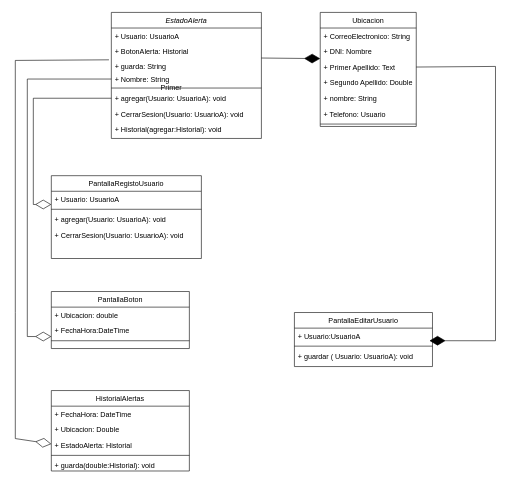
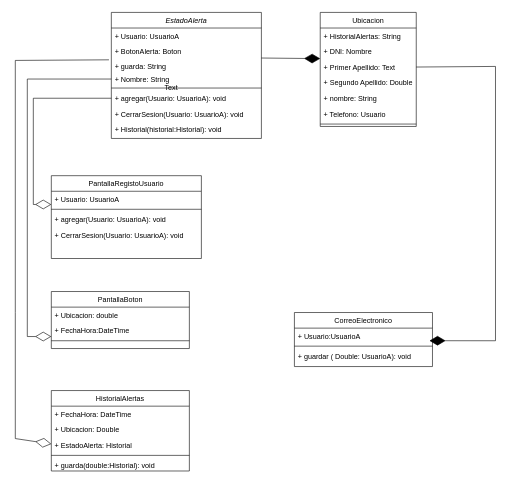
  <mxCell id="0" />
  <mxCell id="1" parent="0" />
  <mxCell id="2" value="EstadoAlerta" style="swimlane;fontStyle=2;align=center;verticalAlign=top;childLayout=stackLayout;horizontal=1;startSize=26;horizontalStack=0;resizeParent=1;resizeLast=0;collapsible=1;marginBottom=0;rounded=0;shadow=0;strokeWidth=1;direction=east;" parent="1" vertex="1"><mxGeometry x="180" y="20" width="250" height="210" as="geometry"><mxRectangle x="230" y="140" width="160" height="26" as="alternateBounds" /></mxGeometry></mxCell>
  <mxCell id="3" value="+ Usuario: UsuarioA" style="text;align=left;verticalAlign=top;spacingLeft=4;spacingRight=4;overflow=hidden;rotatable=0;points=[[0,0.5],[1,0.5]];portConstraint=eastwest;" parent="2" vertex="1"><mxGeometry y="26" width="250" height="26" as="geometry" /></mxCell>
- <mxCell id="4" value="+ BotonAlerta: Historial" style="text;align=left;verticalAlign=top;spacingLeft=4;spacingRight=4;overflow=hidden;rotatable=0;points=[[0,0.5],[1,0.5]];portConstraint=eastwest;rounded=0;shadow=0;html=0;" parent="2" vertex="1"><mxGeometry y="52" width="250" height="26" as="geometry" /></mxCell>
+ <mxCell id="4" value="+ BotonAlerta: Boton" style="text;align=left;verticalAlign=top;spacingLeft=4;spacingRight=4;overflow=hidden;rotatable=0;points=[[0,0.5],[1,0.5]];portConstraint=eastwest;rounded=0;shadow=0;html=0;" parent="2" vertex="1"><mxGeometry y="52" width="250" height="26" as="geometry" /></mxCell>
  <mxCell id="5" value="+ guarda: String" style="text;align=left;verticalAlign=middle;spacingLeft=4;spacingRight=4;overflow=hidden;rotatable=0;points=[[0,0.5],[1,0.5]];portConstraint=eastwest;rounded=0;shadow=0;html=0;" parent="2" vertex="1"><mxGeometry y="78" width="250" height="22" as="geometry" /></mxCell>
  <mxCell id="6" value="+ Nombre: String" style="text;align=left;verticalAlign=middle;spacingLeft=4;spacingRight=4;overflow=hidden;rotatable=0;points=[[0,0.5],[1,0.5]];portConstraint=eastwest;rounded=0;shadow=0;html=0;" parent="2" vertex="1"><mxGeometry y="100" width="250" height="22" as="geometry" /></mxCell>
  <mxCell id="7" value="" style="line;html=1;strokeWidth=1;align=left;verticalAlign=middle;spacingTop=-1;spacingLeft=3;spacingRight=3;rotatable=0;labelPosition=right;points=[];portConstraint=eastwest;" parent="2" vertex="1"><mxGeometry y="122" width="250" height="8" as="geometry" /></mxCell>
  <mxCell id="8" value="+ agregar(Usuario: UsuarioA): void" style="text;align=left;verticalAlign=top;spacingLeft=4;spacingRight=4;overflow=hidden;rotatable=0;points=[[0,0.5],[1,0.5]];portConstraint=eastwest;" parent="2" vertex="1"><mxGeometry y="130" width="250" height="26" as="geometry" /></mxCell>
  <mxCell id="9" value="+ CerrarSesion(Usuario: UsuarioA): void" style="text;align=left;verticalAlign=top;spacingLeft=4;spacingRight=4;overflow=hidden;rotatable=0;points=[[0,0.5],[1,0.5]];portConstraint=eastwest;" vertex="1" parent="2"><mxGeometry y="156" width="250" height="26" as="geometry" /></mxCell>
- <mxCell id="10" value="+ Historial(agregar:Historial): void" style="text;align=left;verticalAlign=top;spacingLeft=4;spacingRight=4;overflow=hidden;rotatable=0;points=[[0,0.5],[1,0.5]];portConstraint=eastwest;" parent="2" vertex="1"><mxGeometry y="182" width="250" height="26" as="geometry" /></mxCell>
+ <mxCell id="10" value="+ Historial(historial:Historial): void" style="text;align=left;verticalAlign=top;spacingLeft=4;spacingRight=4;overflow=hidden;rotatable=0;points=[[0,0.5],[1,0.5]];portConstraint=eastwest;" parent="2" vertex="1"><mxGeometry y="182" width="250" height="26" as="geometry" /></mxCell>
  <mxCell id="11" value="PantallaRegistoUsuario" style="swimlane;fontStyle=0;align=center;verticalAlign=top;childLayout=stackLayout;horizontal=1;startSize=26;horizontalStack=0;resizeParent=1;resizeLast=0;collapsible=1;marginBottom=0;rounded=0;shadow=0;strokeWidth=1;" parent="1" vertex="1"><mxGeometry x="80" y="292" width="250" height="138" as="geometry"><mxRectangle x="130" y="380" width="160" height="26" as="alternateBounds" /></mxGeometry></mxCell>
  <mxCell id="12" value="+ Usuario: UsuarioA" style="text;align=left;verticalAlign=top;spacingLeft=4;spacingRight=4;overflow=hidden;rotatable=0;points=[[0,0.5],[1,0.5]];portConstraint=eastwest;" parent="11" vertex="1"><mxGeometry y="26" width="250" height="26" as="geometry" /></mxCell>
  <mxCell id="13" value="" style="line;html=1;strokeWidth=1;align=left;verticalAlign=middle;spacingTop=-1;spacingLeft=3;spacingRight=3;rotatable=0;labelPosition=right;points=[];portConstraint=eastwest;" parent="11" vertex="1"><mxGeometry y="52" width="250" height="8" as="geometry" /></mxCell>
  <mxCell id="14" value="+ agregar(Usuario: UsuarioA): void" style="text;align=left;verticalAlign=top;spacingLeft=4;spacingRight=4;overflow=hidden;rotatable=0;points=[[0,0.5],[1,0.5]];portConstraint=eastwest;fontStyle=0" parent="11" vertex="1"><mxGeometry y="60" width="250" height="26" as="geometry" /></mxCell>
  <mxCell id="15" value="+ CerrarSesion(Usuario: UsuarioA): void" style="text;align=left;verticalAlign=top;spacingLeft=4;spacingRight=4;overflow=hidden;rotatable=0;points=[[0,0.5],[1,0.5]];portConstraint=eastwest;" parent="11" vertex="1"><mxGeometry y="86" width="250" height="26" as="geometry" /></mxCell>
  <mxCell id="16" value="Ubicacion" style="swimlane;fontStyle=0;align=center;verticalAlign=top;childLayout=stackLayout;horizontal=1;startSize=26;horizontalStack=0;resizeParent=1;resizeLast=0;collapsible=1;marginBottom=0;rounded=0;shadow=0;strokeWidth=1;" parent="1" vertex="1"><mxGeometry x="528" y="20" width="160" height="190" as="geometry"><mxRectangle x="508" y="120" width="160" height="26" as="alternateBounds" /></mxGeometry></mxCell>
- <mxCell id="17" value="+ CorreoElectronico: String" style="text;align=left;verticalAlign=top;spacingLeft=4;spacingRight=4;overflow=hidden;rotatable=0;points=[[0,0.5],[1,0.5]];portConstraint=eastwest;" parent="16" vertex="1"><mxGeometry y="26" width="160" height="26" as="geometry" /></mxCell>
+ <mxCell id="17" value="+ HistorialAlertas: String" style="text;align=left;verticalAlign=top;spacingLeft=4;spacingRight=4;overflow=hidden;rotatable=0;points=[[0,0.5],[1,0.5]];portConstraint=eastwest;" parent="16" vertex="1"><mxGeometry y="26" width="160" height="26" as="geometry" /></mxCell>
  <mxCell id="18" value="+ DNI: Nombre" style="text;align=left;verticalAlign=top;spacingLeft=4;spacingRight=4;overflow=hidden;rotatable=0;points=[[0,0.5],[1,0.5]];portConstraint=eastwest;" vertex="1" parent="16"><mxGeometry y="52" width="160" height="26" as="geometry" /></mxCell>
  <mxCell id="19" value="+ Primer Apellido: Text" style="text;align=left;verticalAlign=top;spacingLeft=4;spacingRight=4;overflow=hidden;rotatable=0;points=[[0,0.5],[1,0.5]];portConstraint=eastwest;rounded=0;shadow=0;html=0;" parent="16" vertex="1"><mxGeometry y="78" width="160" height="26" as="geometry" /></mxCell>
  <mxCell id="20" value="+ Segundo Apellido: Double" style="text;align=left;verticalAlign=top;spacingLeft=4;spacingRight=4;overflow=hidden;rotatable=0;points=[[0,0.5],[1,0.5]];portConstraint=eastwest;rounded=0;shadow=0;html=0;" parent="16" vertex="1"><mxGeometry y="104" width="160" height="26" as="geometry" /></mxCell>
  <mxCell id="21" value="+ nombre: String" style="text;align=left;verticalAlign=top;spacingLeft=4;spacingRight=4;overflow=hidden;rotatable=0;points=[[0,0.5],[1,0.5]];portConstraint=eastwest;" vertex="1" parent="16"><mxGeometry y="130" width="160" height="26" as="geometry" /></mxCell>
  <mxCell id="22" value="+ Telefono: Usuario" style="text;align=left;verticalAlign=top;spacingLeft=4;spacingRight=4;overflow=hidden;rotatable=0;points=[[0,0.5],[1,0.5]];portConstraint=eastwest;rounded=0;shadow=0;html=0;" vertex="1" parent="16"><mxGeometry y="156" width="160" height="26" as="geometry" /></mxCell>
  <mxCell id="23" value="" style="line;html=1;strokeWidth=1;align=left;verticalAlign=middle;spacingTop=-1;spacingLeft=3;spacingRight=3;rotatable=0;labelPosition=right;points=[];portConstraint=eastwest;" parent="16" vertex="1"><mxGeometry y="182" width="160" height="8" as="geometry" /></mxCell>
  <mxCell id="24" value="PantallaBoton" style="swimlane;fontStyle=0;align=center;verticalAlign=top;childLayout=stackLayout;horizontal=1;startSize=26;horizontalStack=0;resizeParent=1;resizeLast=0;collapsible=1;marginBottom=0;rounded=0;shadow=0;strokeWidth=1;" parent="1" vertex="1"><mxGeometry x="80" y="485" width="230" height="95" as="geometry"><mxRectangle x="130" y="380" width="160" height="26" as="alternateBounds" /></mxGeometry></mxCell>
  <mxCell id="25" value="+ Ubicacion: double" style="text;align=left;verticalAlign=top;spacingLeft=4;spacingRight=4;overflow=hidden;rotatable=0;points=[[0,0.5],[1,0.5]];portConstraint=eastwest;" parent="24" vertex="1"><mxGeometry y="26" width="230" height="26" as="geometry" /></mxCell>
  <mxCell id="26" value="+ FechaHora:DateTime" style="text;align=left;verticalAlign=top;spacingLeft=4;spacingRight=4;overflow=hidden;rotatable=0;points=[[0,0.5],[1,0.5]];portConstraint=eastwest;" vertex="1" parent="24"><mxGeometry y="52" width="230" height="26" as="geometry" /></mxCell>
  <mxCell id="27" value="" style="line;html=1;strokeWidth=1;align=left;verticalAlign=middle;spacingTop=-1;spacingLeft=3;spacingRight=3;rotatable=0;labelPosition=right;points=[];portConstraint=eastwest;" parent="24" vertex="1"><mxGeometry y="78" width="230" height="8" as="geometry" /></mxCell>
- <mxCell id="28" value="PantallaEditarUsuario" style="swimlane;fontStyle=0;align=center;verticalAlign=top;childLayout=stackLayout;horizontal=1;startSize=26;horizontalStack=0;resizeParent=1;resizeLast=0;collapsible=1;marginBottom=0;rounded=0;shadow=0;strokeWidth=1;" parent="1" vertex="1"><mxGeometry x="485" y="520" width="230" height="90" as="geometry"><mxRectangle x="130" y="380" width="160" height="26" as="alternateBounds" /></mxGeometry></mxCell>
+ <mxCell id="28" value="CorreoElectronico" style="swimlane;fontStyle=0;align=center;verticalAlign=top;childLayout=stackLayout;horizontal=1;startSize=26;horizontalStack=0;resizeParent=1;resizeLast=0;collapsible=1;marginBottom=0;rounded=0;shadow=0;strokeWidth=1;" parent="1" vertex="1"><mxGeometry x="485" y="520" width="230" height="90" as="geometry"><mxRectangle x="130" y="380" width="160" height="26" as="alternateBounds" /></mxGeometry></mxCell>
  <mxCell id="29" value="+ Usuario:UsuarioA" style="text;align=left;verticalAlign=top;spacingLeft=4;spacingRight=4;overflow=hidden;rotatable=0;points=[[0,0.5],[1,0.5]];portConstraint=eastwest;" parent="28" vertex="1"><mxGeometry y="26" width="230" height="26" as="geometry" /></mxCell>
  <mxCell id="30" value="" style="line;html=1;strokeWidth=1;align=left;verticalAlign=middle;spacingTop=-1;spacingLeft=3;spacingRight=3;rotatable=0;labelPosition=right;points=[];portConstraint=eastwest;" parent="28" vertex="1"><mxGeometry y="52" width="230" height="8" as="geometry" /></mxCell>
- <mxCell id="31" value="+ guardar ( Usuario: UsuarioA): void" style="text;align=left;verticalAlign=top;spacingLeft=4;spacingRight=4;overflow=hidden;rotatable=0;points=[[0,0.5],[1,0.5]];portConstraint=eastwest;" parent="28" vertex="1"><mxGeometry y="60" width="230" height="26" as="geometry" /></mxCell>
+ <mxCell id="31" value="+ guardar ( Double: UsuarioA): void" style="text;align=left;verticalAlign=top;spacingLeft=4;spacingRight=4;overflow=hidden;rotatable=0;points=[[0,0.5],[1,0.5]];portConstraint=eastwest;" parent="28" vertex="1"><mxGeometry y="60" width="230" height="26" as="geometry" /></mxCell>
  <mxCell id="32" value="" style="endArrow=diamondThin;endFill=1;endSize=24;html=1;rounded=0;entryX=0.978;entryY=0.538;entryDx=0;entryDy=0;entryPerimeter=0;exitX=1;exitY=0.5;exitDx=0;exitDy=0;" parent="1" source="19" edge="1"><mxGeometry width="160" relative="1" as="geometry"><mxPoint x="692" y="-140.002" as="sourcePoint" /><mxPoint x="709.94" y="566.988" as="targetPoint" /><Array as="points"><mxPoint x="820" y="110" /><mxPoint x="820" y="567" /></Array></mxGeometry></mxCell>
  <mxCell id="33" value="" style="endArrow=diamondThin;endFill=0;endSize=24;html=1;rounded=0;exitX=0;exitY=0.5;exitDx=0;exitDy=0;" parent="1" edge="1"><mxGeometry width="160" relative="1" as="geometry"><mxPoint x="180" y="131" as="sourcePoint" /><mxPoint x="80" y="560" as="targetPoint" /><Array as="points"><mxPoint x="40" y="131" /><mxPoint x="40" y="560" /></Array></mxGeometry></mxCell>
  <mxCell id="34" value="" style="endArrow=diamondThin;endFill=0;endSize=24;html=1;rounded=0;exitX=0;exitY=0.5;exitDx=0;exitDy=0;" parent="1" source="8" edge="1"><mxGeometry width="160" relative="1" as="geometry"><mxPoint x="-80" y="340" as="sourcePoint" /><mxPoint x="80" y="340" as="targetPoint" /><Array as="points"><mxPoint x="50" y="163" /><mxPoint x="50" y="340" /></Array></mxGeometry></mxCell>
- <mxCell id="35" value="Primer" style="text;html=1;strokeColor=none;fillColor=none;align=center;verticalAlign=middle;whiteSpace=wrap;rounded=0;" vertex="1" parent="1"><mxGeometry x="250" y="130" width="60" height="30" as="geometry" /></mxCell>
+ <mxCell id="35" value="Text" style="text;html=1;strokeColor=none;fillColor=none;align=center;verticalAlign=middle;whiteSpace=wrap;rounded=0;" vertex="1" parent="1"><mxGeometry x="250" y="130" width="60" height="30" as="geometry" /></mxCell>
  <mxCell id="36" value="" style="endArrow=diamondThin;endFill=1;endSize=24;html=1;rounded=0;exitX=1;exitY=0.923;exitDx=0;exitDy=0;exitPerimeter=0;" parent="1" edge="1" source="4"><mxGeometry width="160" relative="1" as="geometry"><mxPoint x="438" y="97" as="sourcePoint" /><mxPoint x="528" y="97" as="targetPoint" /></mxGeometry></mxCell>
  <mxCell id="37" value="HistorialAlertas" style="swimlane;fontStyle=0;align=center;verticalAlign=top;childLayout=stackLayout;horizontal=1;startSize=26;horizontalStack=0;resizeParent=1;resizeLast=0;collapsible=1;marginBottom=0;rounded=0;shadow=0;strokeWidth=1;" vertex="1" parent="1"><mxGeometry x="80" y="650" width="230" height="134" as="geometry"><mxRectangle x="130" y="380" width="160" height="26" as="alternateBounds" /></mxGeometry></mxCell>
  <mxCell id="38" value="+ FechaHora: DateTime" style="text;align=left;verticalAlign=top;spacingLeft=4;spacingRight=4;overflow=hidden;rotatable=0;points=[[0,0.5],[1,0.5]];portConstraint=eastwest;" vertex="1" parent="37"><mxGeometry y="26" width="230" height="26" as="geometry" /></mxCell>
  <mxCell id="39" value="+ Ubicacion: Double" style="text;align=left;verticalAlign=top;spacingLeft=4;spacingRight=4;overflow=hidden;rotatable=0;points=[[0,0.5],[1,0.5]];portConstraint=eastwest;" vertex="1" parent="37"><mxGeometry y="52" width="230" height="26" as="geometry" /></mxCell>
  <mxCell id="40" value="+ EstadoAlerta: Historial" style="text;align=left;verticalAlign=top;spacingLeft=4;spacingRight=4;overflow=hidden;rotatable=0;points=[[0,0.5],[1,0.5]];portConstraint=eastwest;" vertex="1" parent="37"><mxGeometry y="78" width="230" height="26" as="geometry" /></mxCell>
  <mxCell id="41" value="" style="line;html=1;strokeWidth=1;align=left;verticalAlign=middle;spacingTop=-1;spacingLeft=3;spacingRight=3;rotatable=0;labelPosition=right;points=[];portConstraint=eastwest;" vertex="1" parent="37"><mxGeometry y="104" width="230" height="8" as="geometry" /></mxCell>
  <mxCell id="42" value="+ guarda(double:Historial): void" style="text;align=left;verticalAlign=top;spacingLeft=4;spacingRight=4;overflow=hidden;rotatable=0;points=[[0,0.5],[1,0.5]];portConstraint=eastwest;" vertex="1" parent="37"><mxGeometry y="112" width="230" height="22" as="geometry" /></mxCell>
  <mxCell id="43" value="" style="endArrow=diamondThin;endFill=0;endSize=24;html=1;rounded=0;exitX=-0.016;exitY=0.045;exitDx=0;exitDy=0;exitPerimeter=0;" edge="1" parent="1" source="5"><mxGeometry width="160" relative="1" as="geometry"><mxPoint x="180" y="310" as="sourcePoint" /><mxPoint x="80" y="739" as="targetPoint" /><Array as="points"><mxPoint y="100" x="20" /><mxPoint y="520" x="20" /><mxPoint y="730" x="20" /></Array></mxGeometry></mxCell>
